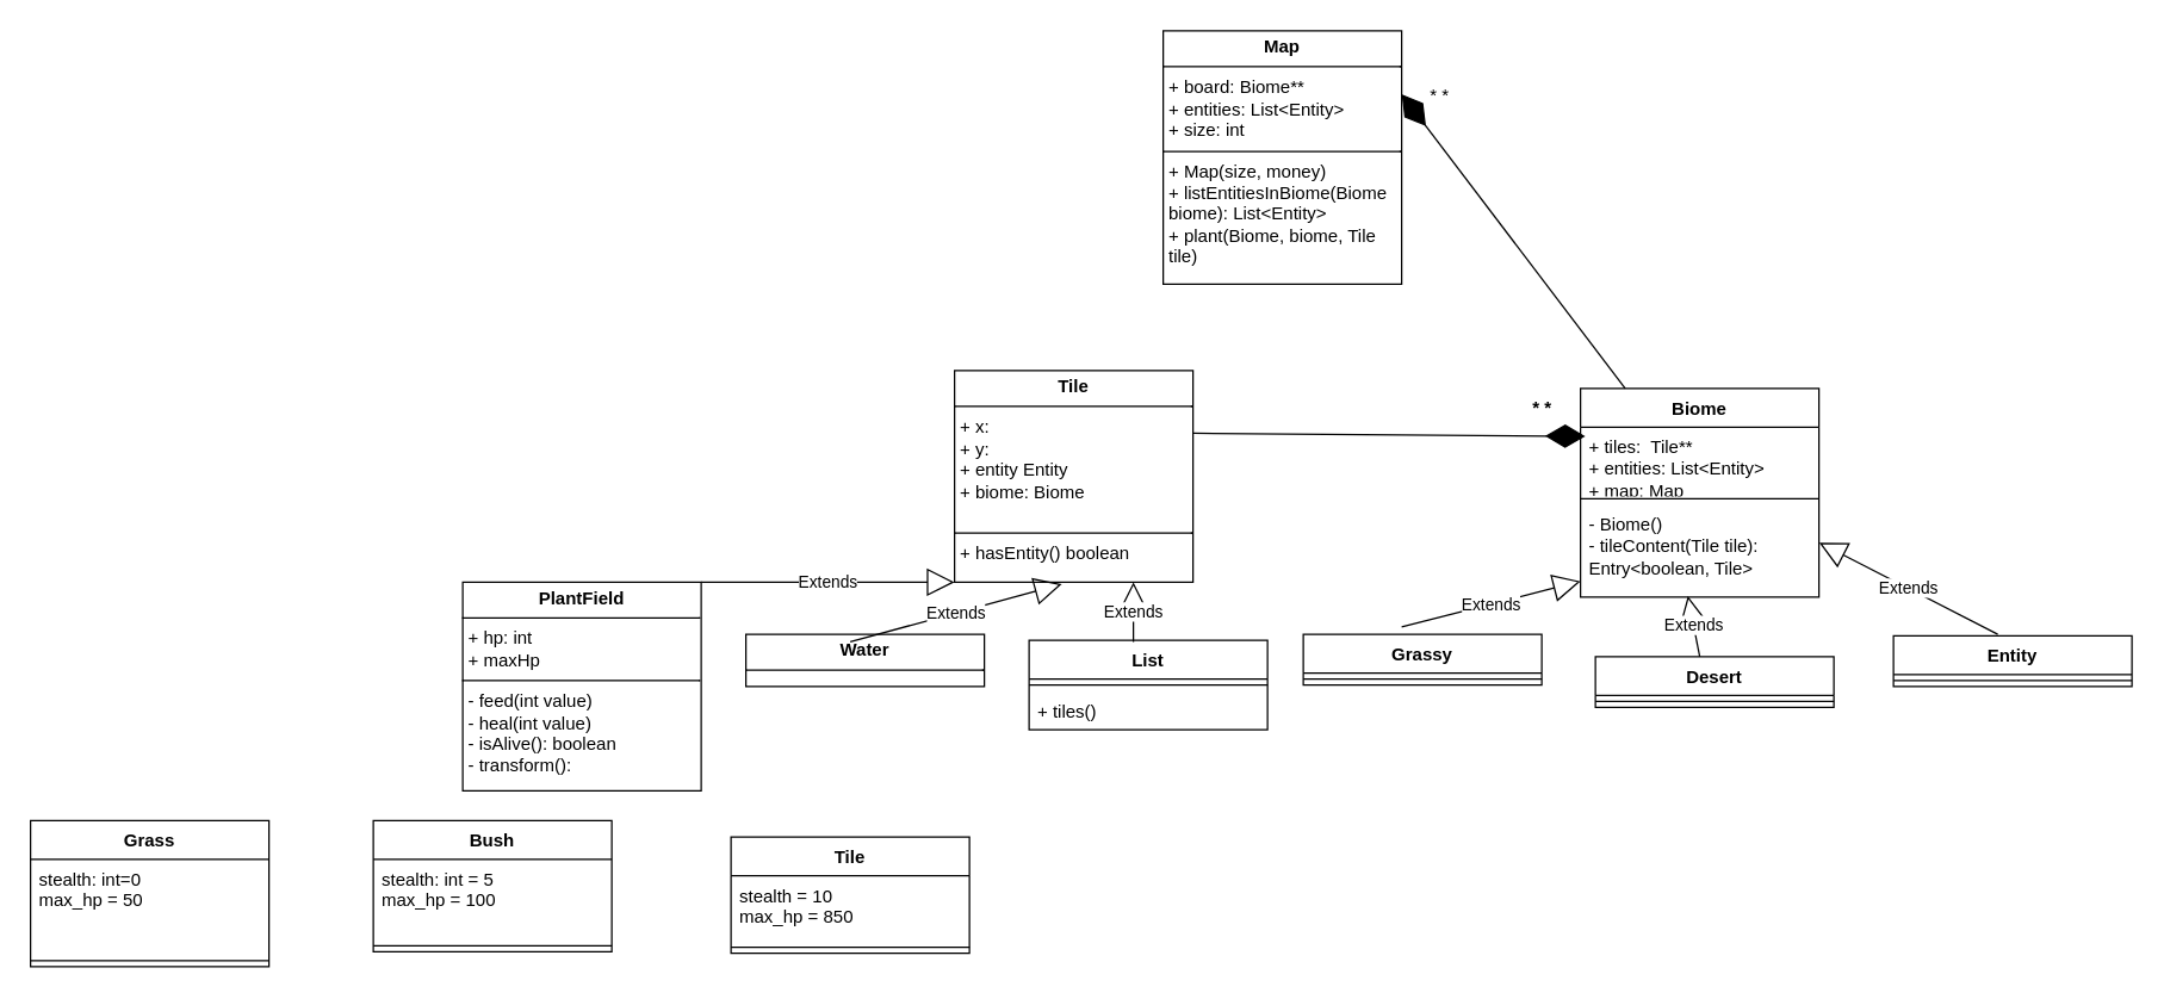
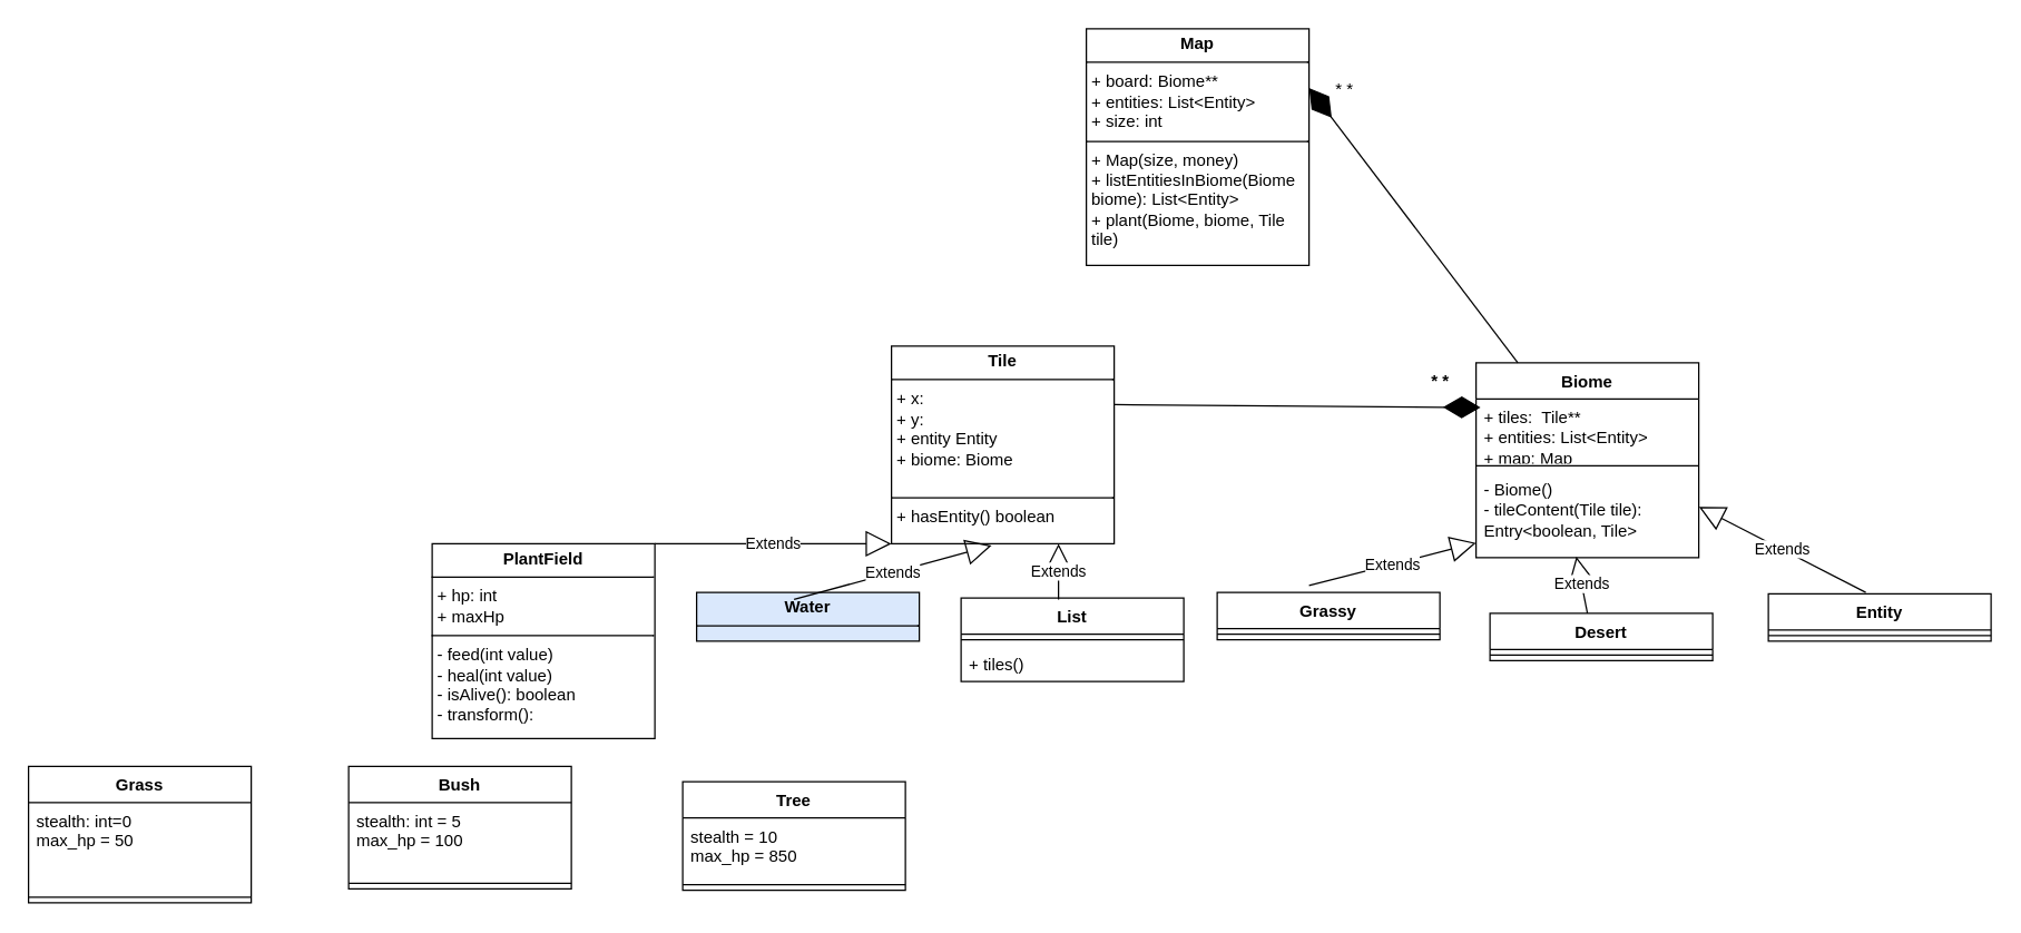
  <mxCell id="0" />
  <mxCell id="1" parent="0" />
  <mxCell id="2" value="&lt;p style=&quot;margin:0px;margin-top:4px;text-align:center;&quot;&gt;&lt;b&gt;Map&lt;/b&gt;&lt;/p&gt;&lt;hr size=&quot;1&quot; style=&quot;border-style:solid;&quot;&gt;&lt;p style=&quot;margin:0px;margin-left:4px;&quot;&gt;+ board: Biome**&lt;/p&gt;&lt;p style=&quot;margin:0px;margin-left:4px;&quot;&gt;+ entities: List&amp;lt;Entity&amp;gt;&lt;/p&gt;&lt;p style=&quot;margin:0px;margin-left:4px;&quot;&gt;+ size: int&lt;/p&gt;&lt;hr size=&quot;1&quot; style=&quot;border-style:solid;&quot;&gt;&lt;p style=&quot;margin:0px;margin-left:4px;&quot;&gt;+ Map(size, money)&lt;/p&gt;&lt;p style=&quot;margin:0px;margin-left:4px;&quot;&gt;+ listEntitiesInBiome(Biome biome): List&amp;lt;Entity&amp;gt;&lt;/p&gt;&lt;p style=&quot;margin:0px;margin-left:4px;&quot;&gt;+ plant(Biome, biome, Tile tile)&lt;/p&gt;&lt;p style=&quot;margin:0px;margin-left:4px;&quot;&gt;&lt;br&gt;&lt;/p&gt;&lt;p style=&quot;margin:0px;margin-left:4px;&quot;&gt;&lt;br&gt;&lt;/p&gt;&lt;p style=&quot;margin:0px;margin-left:4px;&quot;&gt;&lt;br&gt;&lt;/p&gt;&lt;p style=&quot;margin:0px;margin-left:4px;&quot;&gt;&lt;br&gt;&lt;/p&gt;" style="verticalAlign=top;align=left;overflow=fill;html=1;whiteSpace=wrap;" vertex="1" parent="1"><mxGeometry x="780" y="20" width="160" height="170" as="geometry" /></mxCell>
  <mxCell id="3" value="Biome" style="swimlane;fontStyle=1;align=center;verticalAlign=top;childLayout=stackLayout;horizontal=1;startSize=26;horizontalStack=0;resizeParent=1;resizeParentMax=0;resizeLast=0;collapsible=1;marginBottom=0;whiteSpace=wrap;html=1;" vertex="1" parent="1"><mxGeometry x="1060" y="260" width="160" height="140" as="geometry" /></mxCell>
  <mxCell id="4" value="" style="endArrow=diamondThin;endFill=1;endSize=24;html=1;rounded=0;entryX=1;entryY=0.25;entryDx=0;entryDy=0;" edge="1" parent="3" target="2"><mxGeometry width="160" relative="1" as="geometry"><mxPoint x="30" as="sourcePoint" /><mxPoint x="-100" y="-223.478" as="targetPoint" /></mxGeometry></mxCell>
  <mxCell id="5" value="+ tiles:&amp;nbsp; Tile**&lt;div&gt;+ entities: List&amp;lt;Entity&amp;gt;&lt;/div&gt;&lt;div&gt;+ map: Map&lt;br&gt;&lt;div&gt;&amp;nbsp;&lt;/div&gt;&lt;/div&gt;" style="text;strokeColor=none;fillColor=none;align=left;verticalAlign=top;spacingLeft=4;spacingRight=4;overflow=hidden;rotatable=0;points=[[0,0.5],[1,0.5]];portConstraint=eastwest;whiteSpace=wrap;html=1;" vertex="1" parent="3"><mxGeometry y="26" width="160" height="44" as="geometry" /></mxCell>
  <mxCell id="6" value="" style="line;strokeWidth=1;fillColor=none;align=left;verticalAlign=middle;spacingTop=-1;spacingLeft=3;spacingRight=3;rotatable=0;labelPosition=right;points=[];portConstraint=eastwest;strokeColor=inherit;" vertex="1" parent="3"><mxGeometry y="70" width="160" height="8" as="geometry" /></mxCell>
  <mxCell id="7" value="&lt;div&gt;- Biome()&lt;/div&gt;- tileContent(Tile tile): Entry&amp;lt;boolean, Tile&amp;gt;&lt;div&gt;&lt;div&gt;&lt;div&gt;&lt;br&gt;&lt;/div&gt;&lt;/div&gt;&lt;/div&gt;" style="text;strokeColor=none;fillColor=none;align=left;verticalAlign=top;spacingLeft=4;spacingRight=4;overflow=hidden;rotatable=0;points=[[0,0.5],[1,0.5]];portConstraint=eastwest;whiteSpace=wrap;html=1;" vertex="1" parent="3"><mxGeometry y="78" width="160" height="62" as="geometry" /></mxCell>
  <mxCell id="8" value="Grassy" style="swimlane;fontStyle=1;align=center;verticalAlign=top;childLayout=stackLayout;horizontal=1;startSize=26;horizontalStack=0;resizeParent=1;resizeParentMax=0;resizeLast=0;collapsible=1;marginBottom=0;whiteSpace=wrap;html=1;" vertex="1" parent="1"><mxGeometry x="874" y="425" width="160" height="34" as="geometry" /></mxCell>
  <mxCell id="9" value="" style="line;strokeWidth=1;fillColor=none;align=left;verticalAlign=middle;spacingTop=-1;spacingLeft=3;spacingRight=3;rotatable=0;labelPosition=right;points=[];portConstraint=eastwest;strokeColor=inherit;" vertex="1" parent="8"><mxGeometry y="26" width="160" height="8" as="geometry" /></mxCell>
  <mxCell id="10" value="Extends" style="endArrow=block;endSize=16;endFill=0;html=1;rounded=0;" edge="1" parent="8" target="7"><mxGeometry width="160" relative="1" as="geometry"><mxPoint x="66" y="-5" as="sourcePoint" /><mxPoint x="226" y="-5" as="targetPoint" /></mxGeometry></mxCell>
  <mxCell id="11" value="Desert" style="swimlane;fontStyle=1;align=center;verticalAlign=top;childLayout=stackLayout;horizontal=1;startSize=26;horizontalStack=0;resizeParent=1;resizeParentMax=0;resizeLast=0;collapsible=1;marginBottom=0;whiteSpace=wrap;html=1;" vertex="1" parent="1"><mxGeometry x="1070" y="440" width="160" height="34" as="geometry" /></mxCell>
  <mxCell id="12" value="Extends" style="endArrow=block;endSize=16;endFill=0;html=1;rounded=0;entryX=0.45;entryY=0.99;entryDx=0;entryDy=0;entryPerimeter=0;" edge="1" parent="11" target="7"><mxGeometry width="160" relative="1" as="geometry"><mxPoint x="70" as="sourcePoint" /><mxPoint x="230" as="targetPoint" /></mxGeometry></mxCell>
  <mxCell id="13" value="" style="line;strokeWidth=1;fillColor=none;align=left;verticalAlign=middle;spacingTop=-1;spacingLeft=3;spacingRight=3;rotatable=0;labelPosition=right;points=[];portConstraint=eastwest;strokeColor=inherit;" vertex="1" parent="11"><mxGeometry y="26" width="160" height="8" as="geometry" /></mxCell>
  <mxCell id="14" value="Entity" style="swimlane;fontStyle=1;align=center;verticalAlign=top;childLayout=stackLayout;horizontal=1;startSize=26;horizontalStack=0;resizeParent=1;resizeParentMax=0;resizeLast=0;collapsible=1;marginBottom=0;whiteSpace=wrap;html=1;" vertex="1" parent="1"><mxGeometry x="1270" y="426" width="160" height="34" as="geometry" /></mxCell>
  <mxCell id="15" value="" style="line;strokeWidth=1;fillColor=none;align=left;verticalAlign=middle;spacingTop=-1;spacingLeft=3;spacingRight=3;rotatable=0;labelPosition=right;points=[];portConstraint=eastwest;strokeColor=inherit;" vertex="1" parent="14"><mxGeometry y="26" width="160" height="8" as="geometry" /></mxCell>
  <mxCell id="16" value="Extends" style="endArrow=block;endSize=16;endFill=0;html=1;rounded=0;entryX=1.001;entryY=0.41;entryDx=0;entryDy=0;entryPerimeter=0;" edge="1" parent="1" target="7"><mxGeometry width="160" relative="1" as="geometry"><mxPoint x="1340" y="425" as="sourcePoint" /><mxPoint x="1500" y="425" as="targetPoint" /></mxGeometry></mxCell>
  <mxCell id="17" value="&lt;p style=&quot;margin:0px;margin-top:4px;text-align:center;&quot;&gt;&lt;b&gt;Tile&lt;/b&gt;&lt;/p&gt;&lt;hr size=&quot;1&quot; style=&quot;border-style:solid;&quot;&gt;&lt;p style=&quot;margin:0px;margin-left:4px;&quot;&gt;+ x:&amp;nbsp;&lt;/p&gt;&lt;p style=&quot;margin:0px;margin-left:4px;&quot;&gt;+ y:&amp;nbsp;&lt;/p&gt;&lt;p style=&quot;margin:0px;margin-left:4px;&quot;&gt;+ entity Entity&lt;/p&gt;&lt;p style=&quot;margin:0px;margin-left:4px;&quot;&gt;+ biome: Biome&lt;/p&gt;&lt;p style=&quot;margin:0px;margin-left:4px;&quot;&gt;&lt;br&gt;&lt;/p&gt;&lt;hr size=&quot;1&quot; style=&quot;border-style:solid;&quot;&gt;&lt;p style=&quot;margin:0px;margin-left:4px;&quot;&gt;+ hasEntity() boolean&lt;span style=&quot;background-color: transparent; color: light-dark(rgb(0, 0, 0), rgb(255, 255, 255));&quot;&gt;&amp;nbsp;&lt;/span&gt;&lt;/p&gt;" style="verticalAlign=top;align=left;overflow=fill;html=1;whiteSpace=wrap;" vertex="1" parent="1"><mxGeometry x="640" y="248" width="160" height="142" as="geometry" /></mxCell>
  <mxCell id="18" value="&lt;p style=&quot;margin:0px;margin-top:4px;text-align:center;&quot;&gt;&lt;b&gt;PlantField&lt;/b&gt;&lt;/p&gt;&lt;hr size=&quot;1&quot; style=&quot;border-style:solid;&quot;&gt;&lt;p style=&quot;margin:0px;margin-left:4px;&quot;&gt;+ hp: int&lt;/p&gt;&lt;p style=&quot;margin:0px;margin-left:4px;&quot;&gt;+ maxHp&lt;/p&gt;&lt;hr size=&quot;1&quot; style=&quot;border-style:solid;&quot;&gt;&lt;p style=&quot;margin:0px;margin-left:4px;&quot;&gt;- feed(int value)&lt;/p&gt;&lt;p style=&quot;margin:0px;margin-left:4px;&quot;&gt;- heal(int value)&lt;/p&gt;&lt;p style=&quot;margin:0px;margin-left:4px;&quot;&gt;- isAlive(): boolean&lt;/p&gt;&lt;p style=&quot;margin:0px;margin-left:4px;&quot;&gt;- transform():&lt;/p&gt;&lt;p style=&quot;margin:0px;margin-left:4px;&quot;&gt;&amp;nbsp;&lt;/p&gt;&lt;p style=&quot;margin:0px;margin-left:4px;&quot;&gt;&lt;br&gt;&lt;/p&gt;" style="verticalAlign=top;align=left;overflow=fill;html=1;whiteSpace=wrap;" vertex="1" parent="1"><mxGeometry x="310" y="390" width="160" height="140" as="geometry" /></mxCell>
- <mxCell id="19" value="&lt;p style=&quot;margin:0px;margin-top:4px;text-align:center;&quot;&gt;&lt;b&gt;Water&lt;/b&gt;&lt;/p&gt;&lt;hr size=&quot;1&quot; style=&quot;border-style:solid;&quot;&gt;&lt;p style=&quot;margin:0px;margin-left:4px;&quot;&gt;&lt;/p&gt;&lt;p style=&quot;margin:0px;margin-left:4px;&quot;&gt;&lt;br&gt;&lt;/p&gt;" style="verticalAlign=top;align=left;overflow=fill;html=1;whiteSpace=wrap;" vertex="1" parent="1"><mxGeometry x="500" y="425" width="160" height="35" as="geometry" /></mxCell>
+ <mxCell id="19" value="&lt;p style=&quot;margin:0px;margin-top:4px;text-align:center;&quot;&gt;&lt;b&gt;Water&lt;/b&gt;&lt;/p&gt;&lt;hr size=&quot;1&quot; style=&quot;border-style:solid;&quot;&gt;&lt;p style=&quot;margin:0px;margin-left:4px;&quot;&gt;&lt;/p&gt;&lt;p style=&quot;margin:0px;margin-left:4px;&quot;&gt;&lt;br&gt;&lt;/p&gt;" style="verticalAlign=top;align=left;overflow=fill;html=1;whiteSpace=wrap;fillColor=#dae8fc;" vertex="1" parent="1"><mxGeometry x="500" y="425" width="160" height="35" as="geometry" /></mxCell>
  <mxCell id="20" value="List" style="swimlane;fontStyle=1;align=center;verticalAlign=top;childLayout=stackLayout;horizontal=1;startSize=26;horizontalStack=0;resizeParent=1;resizeParentMax=0;resizeLast=0;collapsible=1;marginBottom=0;whiteSpace=wrap;html=1;" vertex="1" parent="1"><mxGeometry x="690" y="429" width="160" height="60" as="geometry" /></mxCell>
  <mxCell id="21" value="Extends" style="endArrow=block;endSize=16;endFill=0;html=1;rounded=0;entryX=0.75;entryY=1;entryDx=0;entryDy=0;" edge="1" parent="20" target="17"><mxGeometry width="160" relative="1" as="geometry"><mxPoint x="70" y="1" as="sourcePoint" /><mxPoint x="230" y="1" as="targetPoint" /></mxGeometry></mxCell>
  <mxCell id="22" value="" style="line;strokeWidth=1;fillColor=none;align=left;verticalAlign=middle;spacingTop=-1;spacingLeft=3;spacingRight=3;rotatable=0;labelPosition=right;points=[];portConstraint=eastwest;strokeColor=inherit;" vertex="1" parent="20"><mxGeometry y="26" width="160" height="8" as="geometry" /></mxCell>
  <mxCell id="23" value="+ tiles()" style="text;strokeColor=none;fillColor=none;align=left;verticalAlign=top;spacingLeft=4;spacingRight=4;overflow=hidden;rotatable=0;points=[[0,0.5],[1,0.5]];portConstraint=eastwest;whiteSpace=wrap;html=1;" vertex="1" parent="20"><mxGeometry y="34" width="160" height="26" as="geometry" /></mxCell>
  <mxCell id="24" value="" style="endArrow=diamondThin;endFill=1;endSize=24;html=1;rounded=0;entryX=0.02;entryY=0.14;entryDx=0;entryDy=0;entryPerimeter=0;" edge="1" parent="1" target="5"><mxGeometry width="160" relative="1" as="geometry"><mxPoint x="800" y="290" as="sourcePoint" /><mxPoint x="960" y="290" as="targetPoint" /></mxGeometry></mxCell>
  <mxCell id="25" value="&amp;nbsp;* *" style="text;strokeColor=none;fillColor=none;spacingLeft=4;spacingRight=4;overflow=hidden;rotatable=0;points=[[0,0.5],[1,0.5]];portConstraint=eastwest;fontSize=12;whiteSpace=wrap;html=1;" vertex="1" parent="1"><mxGeometry x="950" y="50" width="40" height="30" as="geometry" /></mxCell>
  <mxCell id="26" value="* *" style="text;align=center;fontStyle=1;verticalAlign=middle;spacingLeft=3;spacingRight=3;strokeColor=none;rotatable=0;points=[[0,0.5],[1,0.5]];portConstraint=eastwest;html=1;" vertex="1" parent="1"><mxGeometry x="994" y="260" width="80" height="26" as="geometry" /></mxCell>
  <mxCell id="27" value="Extends" style="endArrow=block;endSize=16;endFill=0;html=1;rounded=0;entryX=0.45;entryY=1.009;entryDx=0;entryDy=0;entryPerimeter=0;" edge="1" parent="1" target="17"><mxGeometry width="160" relative="1" as="geometry"><mxPoint x="570" y="430" as="sourcePoint" /><mxPoint x="730" y="430" as="targetPoint" /></mxGeometry></mxCell>
  <mxCell id="28" value="Extends" style="endArrow=block;endSize=16;endFill=0;html=1;rounded=0;entryX=0;entryY=1;entryDx=0;entryDy=0;" edge="1" parent="1" target="17"><mxGeometry width="160" relative="1" as="geometry"><mxPoint x="470" y="390" as="sourcePoint" /><mxPoint x="630" y="390" as="targetPoint" /></mxGeometry></mxCell>
  <mxCell id="29" value="Grass" style="swimlane;fontStyle=1;align=center;verticalAlign=top;childLayout=stackLayout;horizontal=1;startSize=26;horizontalStack=0;resizeParent=1;resizeParentMax=0;resizeLast=0;collapsible=1;marginBottom=0;whiteSpace=wrap;html=1;" vertex="1" parent="1"><mxGeometry x="20" y="550" width="160" height="98" as="geometry" /></mxCell>
  <mxCell id="30" value="stealth: int=0&lt;div&gt;max_hp = 50&lt;/div&gt;" style="text;strokeColor=none;fillColor=none;align=left;verticalAlign=top;spacingLeft=4;spacingRight=4;overflow=hidden;rotatable=0;points=[[0,0.5],[1,0.5]];portConstraint=eastwest;whiteSpace=wrap;html=1;" vertex="1" parent="29"><mxGeometry y="26" width="160" height="64" as="geometry" /></mxCell>
  <mxCell id="31" value="" style="line;strokeWidth=1;fillColor=none;align=left;verticalAlign=middle;spacingTop=-1;spacingLeft=3;spacingRight=3;rotatable=0;labelPosition=right;points=[];portConstraint=eastwest;strokeColor=inherit;" vertex="1" parent="29"><mxGeometry y="90" width="160" height="8" as="geometry" /></mxCell>
  <mxCell id="32" value="Bush" style="swimlane;fontStyle=1;align=center;verticalAlign=top;childLayout=stackLayout;horizontal=1;startSize=26;horizontalStack=0;resizeParent=1;resizeParentMax=0;resizeLast=0;collapsible=1;marginBottom=0;whiteSpace=wrap;html=1;" vertex="1" parent="1"><mxGeometry x="250" y="550" width="160" height="88" as="geometry" /></mxCell>
  <mxCell id="33" value="stealth: int = 5&lt;div&gt;max_hp = 100&lt;/div&gt;" style="text;strokeColor=none;fillColor=none;align=left;verticalAlign=top;spacingLeft=4;spacingRight=4;overflow=hidden;rotatable=0;points=[[0,0.5],[1,0.5]];portConstraint=eastwest;whiteSpace=wrap;html=1;" vertex="1" parent="32"><mxGeometry y="26" width="160" height="54" as="geometry" /></mxCell>
  <mxCell id="34" value="" style="line;strokeWidth=1;fillColor=none;align=left;verticalAlign=middle;spacingTop=-1;spacingLeft=3;spacingRight=3;rotatable=0;labelPosition=right;points=[];portConstraint=eastwest;strokeColor=inherit;" vertex="1" parent="32"><mxGeometry y="80" width="160" height="8" as="geometry" /></mxCell>
- <mxCell id="35" value="Tile" style="swimlane;fontStyle=1;align=center;verticalAlign=top;childLayout=stackLayout;horizontal=1;startSize=26;horizontalStack=0;resizeParent=1;resizeParentMax=0;resizeLast=0;collapsible=1;marginBottom=0;whiteSpace=wrap;html=1;" vertex="1" parent="1"><mxGeometry x="490" y="561" width="160" height="78" as="geometry" /></mxCell>
+ <mxCell id="35" value="Tree" style="swimlane;fontStyle=1;align=center;verticalAlign=top;childLayout=stackLayout;horizontal=1;startSize=26;horizontalStack=0;resizeParent=1;resizeParentMax=0;resizeLast=0;collapsible=1;marginBottom=0;whiteSpace=wrap;html=1;" vertex="1" parent="1"><mxGeometry x="490" y="561" width="160" height="78" as="geometry" /></mxCell>
  <mxCell id="36" value="stealth = 10&lt;div&gt;max_hp = 850&lt;/div&gt;" style="text;strokeColor=none;fillColor=none;align=left;verticalAlign=top;spacingLeft=4;spacingRight=4;overflow=hidden;rotatable=0;points=[[0,0.5],[1,0.5]];portConstraint=eastwest;whiteSpace=wrap;html=1;" vertex="1" parent="35"><mxGeometry y="26" width="160" height="44" as="geometry" /></mxCell>
  <mxCell id="37" value="" style="line;strokeWidth=1;fillColor=none;align=left;verticalAlign=middle;spacingTop=-1;spacingLeft=3;spacingRight=3;rotatable=0;labelPosition=right;points=[];portConstraint=eastwest;strokeColor=inherit;" vertex="1" parent="35"><mxGeometry y="70" width="160" height="8" as="geometry" /></mxCell>
